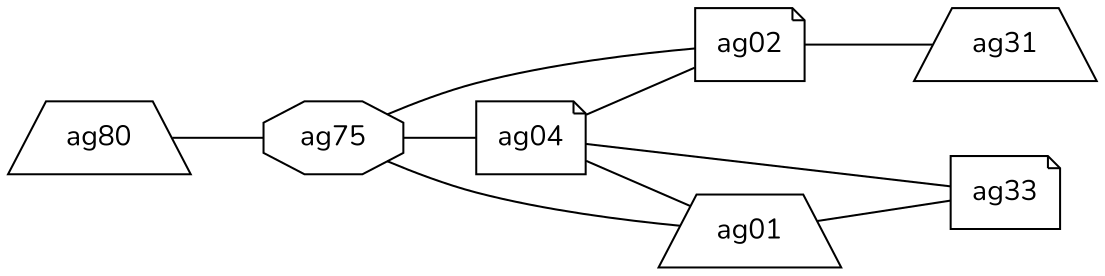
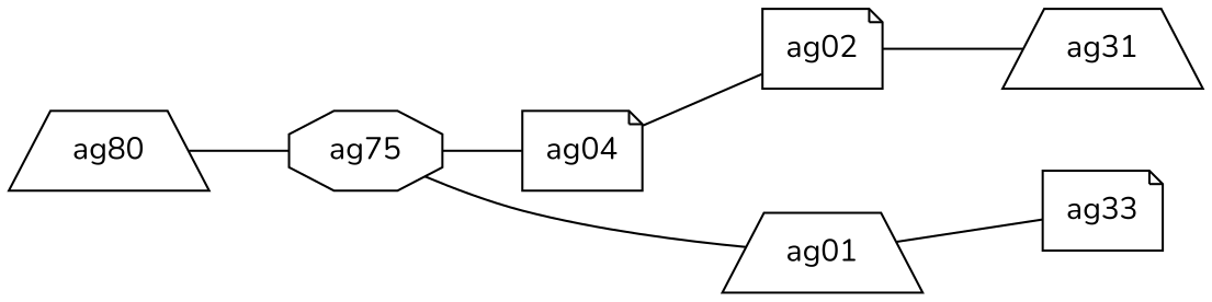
  strict graph {
    fontname=Nunito
    rankdir=LR
    node [fontname=Nunito shape=trapezium]
    edge [fontname=Nunito]
    n1 [label=ag80]
    n2 [label=ag75 shape=octagon]
    ag02 [shape=note]
    ag01
    ag04 [shape=note]
    ag31
    n7 [label=ag33 shape=note]
    n1 -- n2
-   n2 -- ag02
    n2 -- ag01
    n2 -- ag04
    ag02 -- ag31
    ag01 -- n7
    ag04 -- ag02
-   ag04 -- ag01
-   ag04 -- n7
  }
